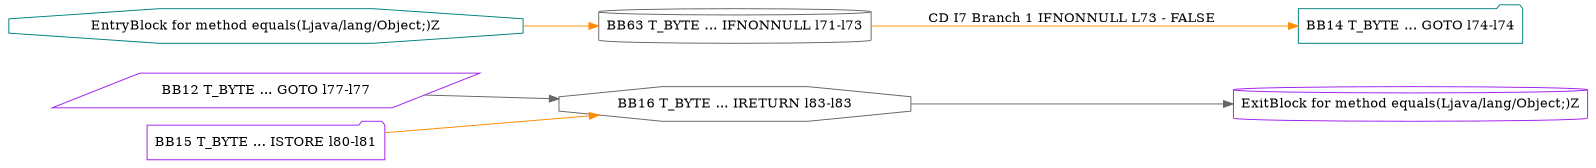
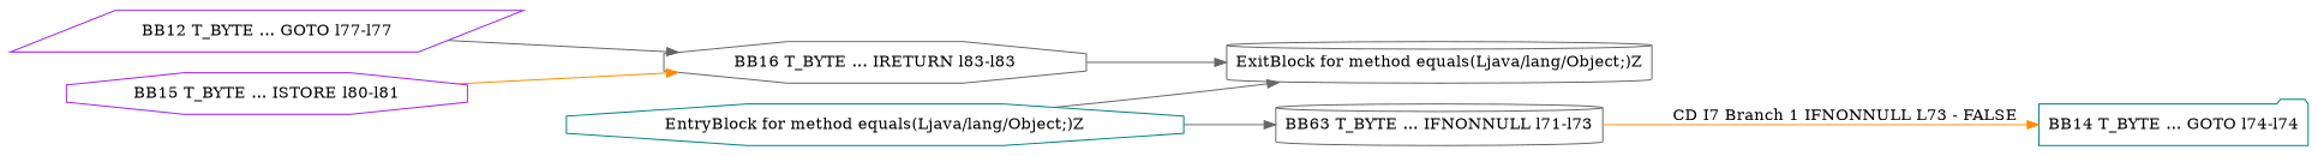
  digraph {
    rankdir=LR
    node [color=purple shape=octagon]
    edge [color=gray40]
    n1 [label="BB12 T_BYTE ... GOTO l77-l77" shape=parallelogram]
    n2 [color=gray40 label="BB16 T_BYTE ... IRETURN l83-l83"]
-   n3 [label="BB15 T_BYTE ... ISTORE l80-l81" shape=folder]
-   n4 [label="ExitBlock for method equals(Ljava/lang/Object;)Z" shape=cylinder]
+   n3 [label="BB15 T_BYTE ... ISTORE l80-l81"]
+   n4 [color=gray40 label="ExitBlock for method equals(Ljava/lang/Object;)Z" shape=cylinder]
    n5 [color=gray40 label="BB63 T_BYTE ... IFNONNULL l71-l73" shape=cylinder]
    n6 [color=teal label="BB14 T_BYTE ... GOTO l74-l74" shape=folder]
    n7 [color=teal label="EntryBlock for method equals(Ljava/lang/Object;)Z"]
    n1 -> n2
    n2 -> n4
    n3 -> n2 [color=darkorange]
    n5 -> n6 [color=darkorange label="CD I7 Branch 1 IFNONNULL L73 - FALSE"]
-   n7 -> n5 [color=darkorange]
+   n7 -> n4
+   n7 -> n5
  }
